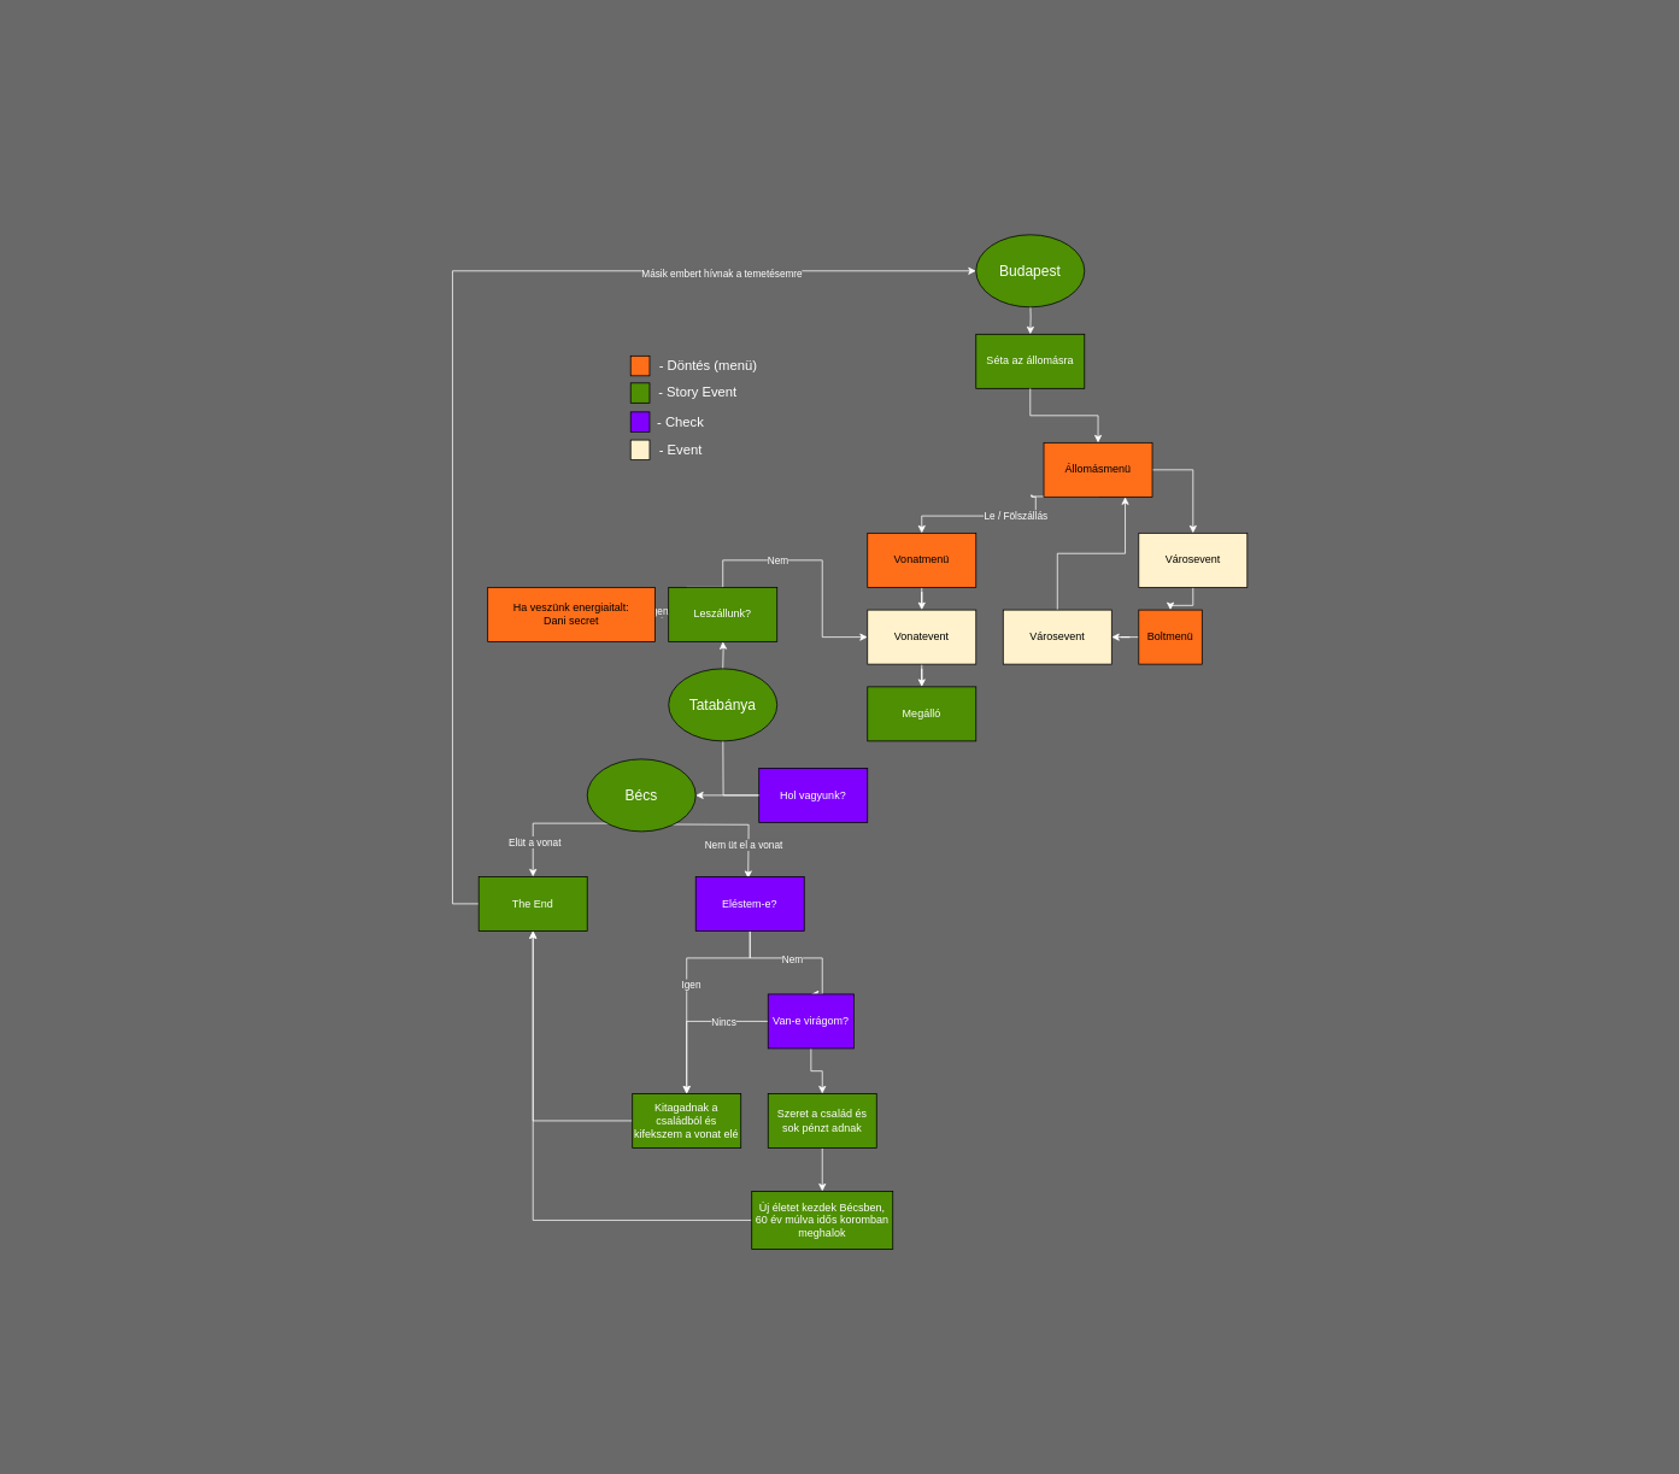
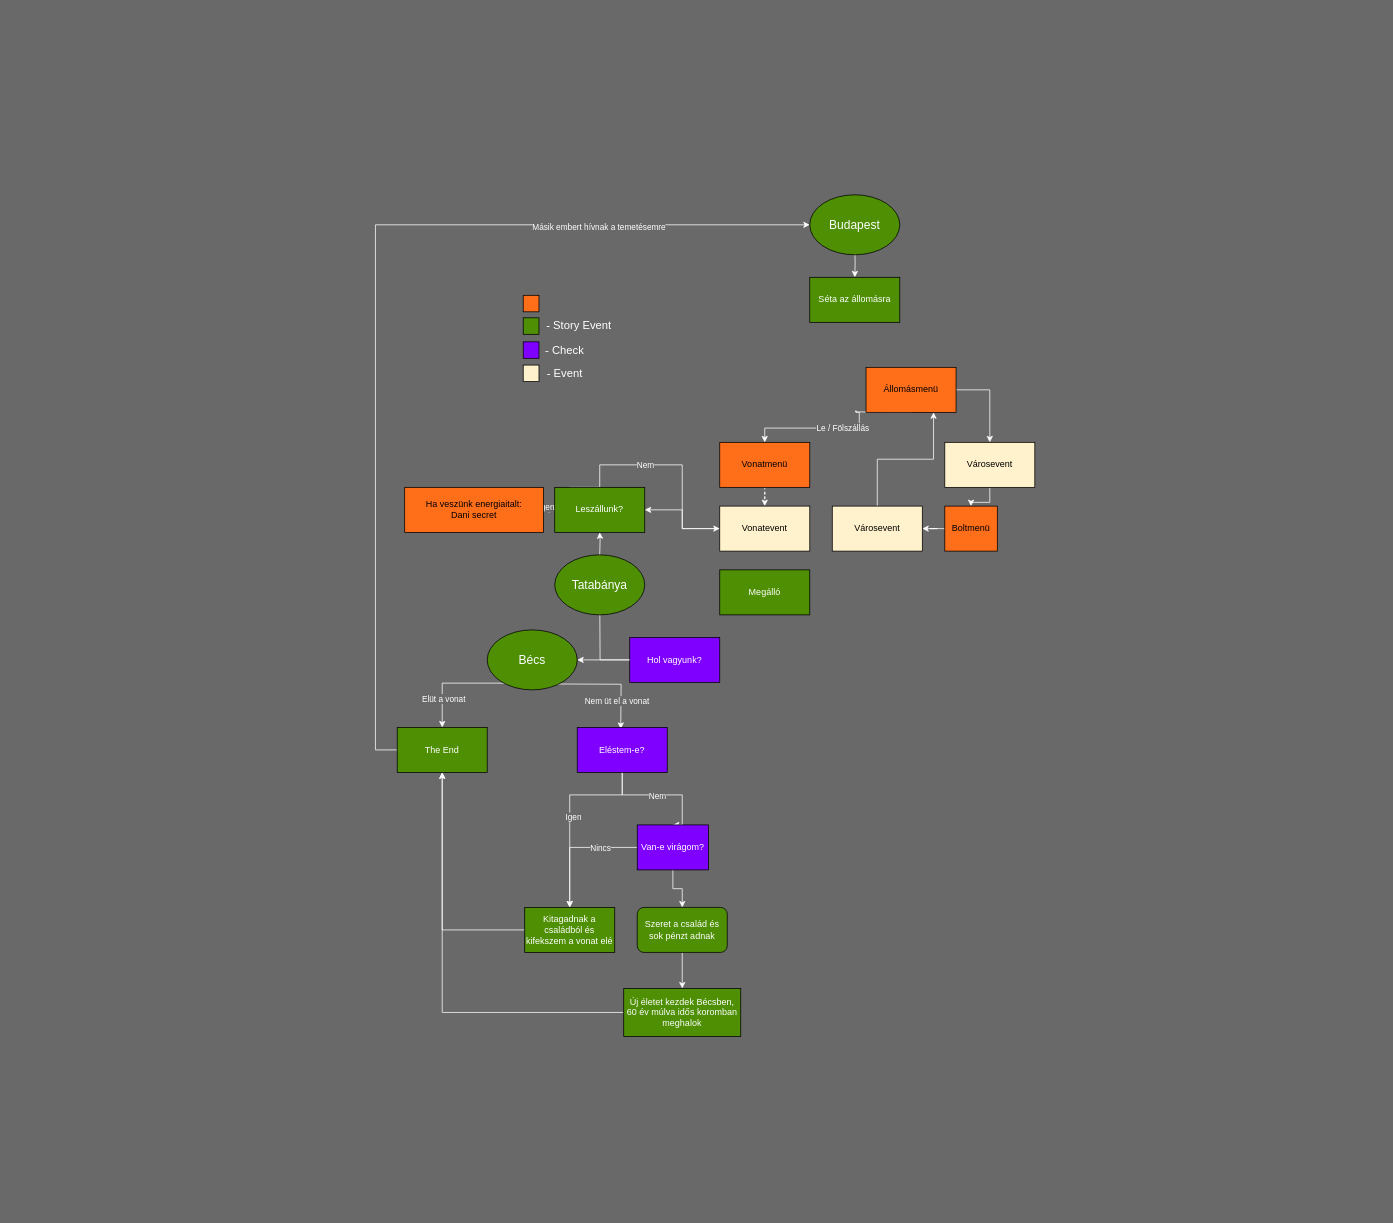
  <mxCell id="0" />
  <mxCell id="1" parent="0" />
  <mxCell id="2" style="edgeStyle=orthogonalEdgeStyle;rounded=0;orthogonalLoop=1;jettySize=auto;html=1;exitX=0.5;exitY=1;exitDx=0;exitDy=0;entryX=0.5;entryY=0;entryDx=0;entryDy=0;strokeColor=#FFFFFF;fontStyle=0" parent="1" target="3" edge="1"><mxGeometry relative="1" as="geometry"><mxPoint x="1139" y="329" as="sourcePoint" /></mxGeometry></mxCell>
  <mxCell id="3" value="Séta az állomásra" style="rounded=0;whiteSpace=wrap;html=1;fillColor=#4E8F04;fontColor=#FFFFFF;fontStyle=0" parent="1" vertex="1"><mxGeometry x="1079" y="369" width="120" height="60" as="geometry" /></mxCell>
- <mxCell id="4" style="edgeStyle=orthogonalEdgeStyle;rounded=0;orthogonalLoop=1;jettySize=auto;html=1;exitX=0.5;exitY=1;exitDx=0;exitDy=0;entryX=0.5;entryY=0;entryDx=0;entryDy=0;strokeColor=#FFFFFF;fontStyle=0" parent="1" source="3" target="11" edge="1"><mxGeometry relative="1" as="geometry"><mxPoint x="1274" y="509" as="sourcePoint" /></mxGeometry></mxCell>
- <mxCell id="5" value="" style="edgeStyle=orthogonalEdgeStyle;rounded=0;orthogonalLoop=1;jettySize=auto;html=1;strokeColor=#FFFFFF;fontStyle=0" parent="1" source="6" target="13" edge="1"><mxGeometry relative="1" as="geometry" /></mxCell>
+ <mxCell id="5" value="" style="edgeStyle=orthogonalEdgeStyle;rounded=0;orthogonalLoop=1;jettySize=auto;html=1;strokeColor=#FFFFFF;fontStyle=0;dashed=1;" parent="1" source="6" target="13" edge="1"><mxGeometry relative="1" as="geometry" /></mxCell>
  <mxCell id="6" value="Vonatmenü" style="rounded=0;whiteSpace=wrap;html=1;fillColor=#FF6E19;fontStyle=0" parent="1" vertex="1"><mxGeometry x="959" y="589" width="120" height="60" as="geometry" /></mxCell>
  <mxCell id="7" value="Megálló" style="rounded=0;whiteSpace=wrap;html=1;fillColor=#4E8F04;fontColor=#FFFFFF;fontStyle=0" parent="1" vertex="1"><mxGeometry x="959" y="759" width="120" height="60" as="geometry" /></mxCell>
  <mxCell id="8" style="edgeStyle=orthogonalEdgeStyle;rounded=0;orthogonalLoop=1;jettySize=auto;html=1;entryX=0.5;entryY=0;entryDx=0;entryDy=0;strokeColor=#FFFFFF;exitX=0.511;exitY=0.992;exitDx=0;exitDy=0;exitPerimeter=0;fontStyle=0" parent="1" source="11" target="6" edge="1"><mxGeometry relative="1" as="geometry"><mxPoint x="1140" y="566" as="sourcePoint" /><Array as="points"><mxPoint x="1140" y="547" /><mxPoint x="1141" y="547" /><mxPoint x="1141" y="549" /><mxPoint x="1145" y="549" /><mxPoint x="1145" y="570" /><mxPoint x="1019" y="570" /></Array></mxGeometry></mxCell>
  <mxCell id="9" value="Le / Fölszállás" style="edgeLabel;html=1;align=center;verticalAlign=middle;resizable=0;points=[];labelBackgroundColor=#696969;fontColor=#FFFFFF;fontStyle=0" parent="8" vertex="1" connectable="0"><mxGeometry x="0.013" y="-1" relative="1" as="geometry"><mxPoint as="offset" /></mxGeometry></mxCell>
  <mxCell id="10" style="edgeStyle=orthogonalEdgeStyle;rounded=0;orthogonalLoop=1;jettySize=auto;html=1;entryX=0.5;entryY=0;entryDx=0;entryDy=0;exitX=1;exitY=0.5;exitDx=0;exitDy=0;strokeColor=#FFFFFF;fontStyle=0" parent="1" source="11" target="15" edge="1"><mxGeometry relative="1" as="geometry"><mxPoint x="1249" y="519" as="sourcePoint" /></mxGeometry></mxCell>
  <mxCell id="11" value="Állomásmenü" style="rounded=0;whiteSpace=wrap;html=1;fillColor=#FF6E19;fontStyle=0" parent="1" vertex="1"><mxGeometry x="1154" y="489" width="120" height="60" as="geometry" /></mxCell>
- <mxCell id="12" value="" style="edgeStyle=orthogonalEdgeStyle;rounded=0;orthogonalLoop=1;jettySize=auto;html=1;strokeColor=#FFFFFF;fontStyle=0" parent="1" source="13" target="7" edge="1"><mxGeometry relative="1" as="geometry" /></mxCell>
+ <mxCell id="12" value="" style="edgeStyle=orthogonalEdgeStyle;rounded=0;orthogonalLoop=1;jettySize=auto;html=1;strokeColor=#FFFFFF;fontStyle=0;" parent="1" source="13" target="50" edge="1"><mxGeometry relative="1" as="geometry" /></mxCell>
  <mxCell id="13" value="Vonatevent" style="rounded=0;whiteSpace=wrap;html=1;fillColor=#FFF2CC;fontStyle=0" parent="1" vertex="1"><mxGeometry x="959" y="674" width="120" height="60" as="geometry" /></mxCell>
  <mxCell id="14" value="" style="edgeStyle=orthogonalEdgeStyle;rounded=0;orthogonalLoop=1;jettySize=auto;html=1;strokeColor=#FFFFFF;fontStyle=0" parent="1" source="15" target="19" edge="1"><mxGeometry relative="1" as="geometry" /></mxCell>
  <mxCell id="15" value="Városevent" style="rounded=0;whiteSpace=wrap;html=1;fillColor=#FFF2CC;fontStyle=0" parent="1" vertex="1"><mxGeometry x="1259" y="589" width="120" height="60" as="geometry" /></mxCell>
  <mxCell id="16" value="" style="edgeStyle=orthogonalEdgeStyle;rounded=0;orthogonalLoop=1;jettySize=auto;html=1;strokeColor=#FFFFFF;fontStyle=0" parent="1" source="17" edge="1"><mxGeometry relative="1" as="geometry"><mxPoint x="799" y="799" as="targetPoint" /></mxGeometry></mxCell>
  <mxCell id="17" value="Hol vagyunk?" style="rounded=0;whiteSpace=wrap;html=1;fillColor=#7F00FF;fontColor=#FFFFFF;fontStyle=0" parent="1" vertex="1"><mxGeometry x="839" y="849" width="120" height="60" as="geometry" /></mxCell>
  <mxCell id="18" value="" style="edgeStyle=orthogonalEdgeStyle;rounded=0;orthogonalLoop=1;jettySize=auto;html=1;strokeColor=#FFFFFF;fontStyle=0" parent="1" source="19" target="44" edge="1"><mxGeometry relative="1" as="geometry" /></mxCell>
  <mxCell id="19" value="Boltmenü" style="rounded=0;whiteSpace=wrap;html=1;fillColor=#FF6E19;fontStyle=0" parent="1" vertex="1"><mxGeometry x="1259" y="674" width="70" height="60" as="geometry" /></mxCell>
  <mxCell id="20" style="edgeStyle=orthogonalEdgeStyle;rounded=0;orthogonalLoop=1;jettySize=auto;html=1;entryX=0.5;entryY=0;entryDx=0;entryDy=0;strokeColor=#FFFFFF;fontStyle=0" parent="1" target="27" edge="1"><mxGeometry relative="1" as="geometry"><mxPoint x="709" y="909" as="sourcePoint" /><Array as="points"><mxPoint x="709" y="910" /><mxPoint x="589" y="910" /></Array></mxGeometry></mxCell>
  <mxCell id="21" value="Elüt a vonat" style="edgeLabel;html=1;align=center;verticalAlign=middle;resizable=0;points=[];fontColor=#FFFFFF;labelBackgroundColor=#696969;fontStyle=0" parent="20" vertex="1" connectable="0"><mxGeometry x="-0.067" y="1" relative="1" as="geometry"><mxPoint x="-36" y="19" as="offset" /></mxGeometry></mxCell>
  <mxCell id="22" style="edgeStyle=orthogonalEdgeStyle;rounded=0;orthogonalLoop=1;jettySize=auto;html=1;strokeColor=#FFFFFF;fontStyle=0" parent="1" edge="1"><mxGeometry relative="1" as="geometry"><mxPoint x="707" y="911" as="sourcePoint" /><mxPoint x="827" y="971" as="targetPoint" /></mxGeometry></mxCell>
  <mxCell id="23" value="Nem üt el a vonat" style="edgeLabel;html=1;align=center;verticalAlign=middle;resizable=0;points=[];fontColor=#FFFFFF;labelBackgroundColor=#696969;fontStyle=0" parent="22" vertex="1" connectable="0"><mxGeometry x="-0.056" y="-2" relative="1" as="geometry"><mxPoint x="30" y="20" as="offset" /></mxGeometry></mxCell>
  <mxCell id="24" value="" style="endArrow=classic;html=1;rounded=0;exitX=0;exitY=0.5;exitDx=0;exitDy=0;entryX=1;entryY=0.5;entryDx=0;entryDy=0;strokeColor=#FFFFFF;fontStyle=0" parent="1" source="17" edge="1"><mxGeometry relative="1" as="geometry"><mxPoint x="1249" y="909" as="sourcePoint" /><mxPoint x="769" y="879" as="targetPoint" /></mxGeometry></mxCell>
  <mxCell id="25" style="edgeStyle=orthogonalEdgeStyle;rounded=0;orthogonalLoop=1;jettySize=auto;html=1;entryX=0;entryY=0.5;entryDx=0;entryDy=0;strokeColor=#FFFFFF;fontStyle=0" parent="1" source="27" edge="1"><mxGeometry relative="1" as="geometry"><mxPoint x="1079" y="299" as="targetPoint" /><Array as="points"><mxPoint x="500" y="999" /><mxPoint x="500" y="299" /></Array></mxGeometry></mxCell>
  <mxCell id="26" value="Másik embert hívnak a temetésemre" style="edgeLabel;html=1;align=center;verticalAlign=middle;resizable=0;points=[];fontColor=#FFFFFF;labelBackgroundColor=#696969;fontStyle=0" parent="25" vertex="1" connectable="0"><mxGeometry x="0.569" y="-2" relative="1" as="geometry"><mxPoint as="offset" /></mxGeometry></mxCell>
  <mxCell id="27" value="The End" style="rounded=0;whiteSpace=wrap;html=1;fillColor=#4E8F04;fontColor=#FFFFFF;fontStyle=0" parent="1" vertex="1"><mxGeometry x="529" y="969" width="120" height="60" as="geometry" /></mxCell>
  <mxCell id="28" style="edgeStyle=orthogonalEdgeStyle;rounded=0;orthogonalLoop=1;jettySize=auto;html=1;entryX=0.5;entryY=0;entryDx=0;entryDy=0;strokeColor=#FFFFFF;fontStyle=0" parent="1" source="32" target="38" edge="1"><mxGeometry relative="1" as="geometry"><mxPoint x="759" y="1099" as="targetPoint" /><Array as="points"><mxPoint x="829" y="1059" /><mxPoint x="759" y="1059" /></Array></mxGeometry></mxCell>
  <mxCell id="29" value="Igen" style="edgeLabel;html=1;align=center;verticalAlign=middle;resizable=0;points=[];fontColor=#FFFFFF;labelBackgroundColor=#696969;fontStyle=0" parent="28" vertex="1" connectable="0"><mxGeometry x="0.029" y="4" relative="1" as="geometry"><mxPoint as="offset" /></mxGeometry></mxCell>
  <mxCell id="30" style="edgeStyle=orthogonalEdgeStyle;rounded=0;orthogonalLoop=1;jettySize=auto;html=1;entryX=0.5;entryY=0;entryDx=0;entryDy=0;strokeColor=#FFFFFF;fontStyle=0" parent="1" source="32" target="36" edge="1"><mxGeometry relative="1" as="geometry"><mxPoint x="889" y="1099" as="targetPoint" /><Array as="points"><mxPoint x="829" y="1059" /><mxPoint x="909" y="1059" /></Array></mxGeometry></mxCell>
  <mxCell id="31" value="Nem" style="edgeLabel;html=1;align=center;verticalAlign=middle;resizable=0;points=[];fontColor=#FFFFFF;labelBackgroundColor=#696969;fontStyle=0" parent="30" vertex="1" connectable="0"><mxGeometry x="-0.067" y="-1" relative="1" as="geometry"><mxPoint as="offset" /></mxGeometry></mxCell>
  <mxCell id="32" value="Eléstem-e?" style="rounded=0;whiteSpace=wrap;html=1;fillColor=#7F00FF;fontColor=#FFFFFF;fontStyle=0" parent="1" vertex="1"><mxGeometry x="769" y="969" width="120" height="60" as="geometry" /></mxCell>
  <mxCell id="33" value="" style="edgeStyle=orthogonalEdgeStyle;rounded=0;orthogonalLoop=1;jettySize=auto;html=1;strokeColor=#FFFFFF;fontStyle=0" parent="1" source="36" target="40" edge="1"><mxGeometry relative="1" as="geometry" /></mxCell>
  <mxCell id="34" style="edgeStyle=orthogonalEdgeStyle;rounded=0;orthogonalLoop=1;jettySize=auto;html=1;entryX=0.5;entryY=0;entryDx=0;entryDy=0;strokeColor=#FFFFFF;fontStyle=0" parent="1" source="36" target="38" edge="1"><mxGeometry relative="1" as="geometry"><mxPoint x="759" y="1184" as="targetPoint" /><Array as="points"><mxPoint x="759" y="1129" /></Array></mxGeometry></mxCell>
  <mxCell id="35" value="Nincs" style="edgeLabel;html=1;align=center;verticalAlign=middle;resizable=0;points=[];fontColor=#FFFFFF;labelBackgroundColor=#696969;fontStyle=0" parent="34" vertex="1" connectable="0"><mxGeometry x="0.188" y="1" relative="1" as="geometry"><mxPoint x="39" y="-11" as="offset" /></mxGeometry></mxCell>
  <mxCell id="36" value="Van-e virágom?" style="rounded=0;whiteSpace=wrap;html=1;fillColor=#7F00FF;fontColor=#FFFFFF;fontStyle=0" parent="1" vertex="1"><mxGeometry x="849" y="1099" width="95" height="60" as="geometry" /></mxCell>
  <mxCell id="37" style="edgeStyle=orthogonalEdgeStyle;rounded=0;orthogonalLoop=1;jettySize=auto;html=1;entryX=0.5;entryY=1;entryDx=0;entryDy=0;strokeColor=#FFFFFF;fontStyle=0" parent="1" source="38" target="27" edge="1"><mxGeometry relative="1" as="geometry" /></mxCell>
  <mxCell id="38" value="Kitagadnak a családból és kifekszem a vonat elé" style="rounded=0;whiteSpace=wrap;html=1;fillColor=#4E8F04;fontColor=#FFFFFF;fontStyle=0" parent="1" vertex="1"><mxGeometry x="699" y="1209" width="120" height="60" as="geometry" /></mxCell>
  <mxCell id="39" value="" style="edgeStyle=orthogonalEdgeStyle;rounded=0;orthogonalLoop=1;jettySize=auto;html=1;strokeColor=#FFFFFF;fontStyle=0" parent="1" source="40" target="42" edge="1"><mxGeometry relative="1" as="geometry" /></mxCell>
- <mxCell id="40" value="Szeret a család és sok pénzt adnak" style="rounded=0;whiteSpace=wrap;html=1;fillColor=#4E8F04;fontColor=#FFFFFF;fontStyle=0" parent="1" vertex="1"><mxGeometry x="849" y="1209" width="120" height="60" as="geometry" /></mxCell>
+ <mxCell id="40" value="Szeret a család és sok pénzt adnak" style="whiteSpace=wrap;html=1;fillColor=#4E8F04;fontColor=#FFFFFF;fontStyle=0;rounded=1;" parent="1" vertex="1"><mxGeometry x="849" y="1209" width="120" height="60" as="geometry" /></mxCell>
  <mxCell id="41" style="edgeStyle=orthogonalEdgeStyle;rounded=0;orthogonalLoop=1;jettySize=auto;html=1;entryX=0.5;entryY=1;entryDx=0;entryDy=0;strokeColor=#FFFFFF;fontStyle=0" parent="1" source="42" target="27" edge="1"><mxGeometry relative="1" as="geometry"><mxPoint x="589" y="1039" as="targetPoint" /></mxGeometry></mxCell>
  <mxCell id="42" value="Új életet kezdek Bécsben, 60 év múlva idős koromban meghalok" style="whiteSpace=wrap;html=1;rounded=0;fillColor=#4E8F04;fontColor=#FFFFFF;gradientColor=none;fontStyle=0" parent="1" vertex="1"><mxGeometry x="831" y="1317" width="156" height="64" as="geometry" /></mxCell>
  <mxCell id="43" style="edgeStyle=orthogonalEdgeStyle;rounded=0;orthogonalLoop=1;jettySize=auto;html=1;entryX=0.75;entryY=1;entryDx=0;entryDy=0;strokeColor=#FFFFFF;fontStyle=0" parent="1" source="44" target="11" edge="1"><mxGeometry relative="1" as="geometry" /></mxCell>
  <mxCell id="44" value="Városevent" style="rounded=0;whiteSpace=wrap;html=1;fillColor=#FFF2CC;fontStyle=0" parent="1" vertex="1"><mxGeometry x="1109" y="674" width="120" height="60" as="geometry" /></mxCell>
  <mxCell id="45" value="" style="edgeStyle=orthogonalEdgeStyle;rounded=0;orthogonalLoop=1;jettySize=auto;html=1;strokeColor=#FFFFFF;fontStyle=0" parent="1" target="50" edge="1"><mxGeometry relative="1" as="geometry"><mxPoint x="799" y="739" as="sourcePoint" /></mxGeometry></mxCell>
  <mxCell id="46" style="edgeStyle=orthogonalEdgeStyle;rounded=0;orthogonalLoop=1;jettySize=auto;html=1;entryX=0;entryY=0.5;entryDx=0;entryDy=0;strokeColor=#FFFFFF;fontStyle=0" parent="1" target="13" edge="1"><mxGeometry relative="1" as="geometry"><mxPoint x="919" y="699" as="targetPoint" /><mxPoint x="759" y="649" as="sourcePoint" /><Array as="points"><mxPoint x="799" y="649" /><mxPoint x="799" y="619" /><mxPoint x="909" y="619" /><mxPoint x="909" y="704" /></Array></mxGeometry></mxCell>
  <mxCell id="47" value="Nem" style="edgeLabel;html=1;align=center;verticalAlign=middle;resizable=0;points=[];labelBackgroundColor=#696969;fontColor=#FFFFFF;fontStyle=0" parent="46" vertex="1" connectable="0"><mxGeometry x="0.147" y="-5" relative="1" as="geometry"><mxPoint x="-45" y="-1" as="offset" /></mxGeometry></mxCell>
  <mxCell id="48" value="" style="edgeStyle=orthogonalEdgeStyle;rounded=0;orthogonalLoop=1;jettySize=auto;html=1;strokeColor=#FFFFFF;fontStyle=0" parent="1" source="50" target="51" edge="1"><mxGeometry relative="1" as="geometry" /></mxCell>
  <mxCell id="49" value="Igen" style="edgeLabel;html=1;align=center;verticalAlign=middle;resizable=0;points=[];endArrow=classic;rounded=0;strokeColor=none;fontColor=#FFFFFF;labelBackgroundColor=#696969;fontStyle=0" parent="48" vertex="1" connectable="0"><mxGeometry x="-0.067" y="2" relative="1" as="geometry"><mxPoint x="-2" y="-2" as="offset" /></mxGeometry></mxCell>
  <mxCell id="50" value="Leszállunk?" style="whiteSpace=wrap;html=1;rounded=0;fillColor=#4e8f04;fontColor=#FFFFFF;fontStyle=0;" parent="1" vertex="1"><mxGeometry x="739" y="649" width="120" height="60" as="geometry" /></mxCell>
  <mxCell id="51" value="Ha veszünk energiaitalt:&lt;br&gt;Dani secret" style="rounded=0;whiteSpace=wrap;html=1;fillColor=#FF6E19;fontStyle=0" parent="1" vertex="1"><mxGeometry x="539" y="649" width="185" height="60" as="geometry" /></mxCell>
  <mxCell id="52" value="Budapest" style="ellipse;whiteSpace=wrap;html=1;fontSize=16;fillColor=#4E8F04;fontColor=#FFFFFF;fontStyle=0" parent="1" vertex="1"><mxGeometry x="1079" y="259" width="120" height="80" as="geometry" /></mxCell>
  <mxCell id="53" value="Tatabánya" style="ellipse;whiteSpace=wrap;html=1;fontSize=16;fillColor=#4E8F04;fontColor=#FFFFFF;fontStyle=0" parent="1" vertex="1"><mxGeometry x="739" y="739" width="120" height="80" as="geometry" /></mxCell>
  <mxCell id="54" value="Bécs" style="ellipse;whiteSpace=wrap;html=1;fontSize=16;fillColor=#4E8F04;fontColor=#FFFFFF;fontStyle=0" parent="1" vertex="1"><mxGeometry x="649" y="839" width="120" height="80" as="geometry" /></mxCell>
  <mxCell id="55" value="" style="rounded=0;whiteSpace=wrap;html=1;fillColor=#FF6E19;fontStyle=0" parent="1" vertex="1"><mxGeometry x="697" y="393" width="21" height="22" as="geometry" /></mxCell>
  <mxCell id="56" value="" style="rounded=0;whiteSpace=wrap;html=1;fillColor=#4E8F04;fontStyle=0" parent="1" vertex="1"><mxGeometry x="697" y="423" width="21" height="22" as="geometry" /></mxCell>
  <mxCell id="57" value="" style="rounded=0;whiteSpace=wrap;html=1;fillColor=#7F00FF;fontStyle=0" parent="1" vertex="1"><mxGeometry x="697" y="455" width="21" height="22" as="geometry" /></mxCell>
- <mxCell id="58" value="&lt;font color=&quot;#ffffff&quot; style=&quot;font-size: 15px;&quot;&gt;- Döntés (menü)&lt;/font&gt;" style="text;html=1;strokeColor=none;fillColor=none;align=center;verticalAlign=middle;whiteSpace=wrap;rounded=0;fontSize=15;fontStyle=0" parent="1" vertex="1"><mxGeometry x="719" y="390" width="128" height="25" as="geometry" /></mxCell>
  <mxCell id="59" value="&lt;font color=&quot;#ffffff&quot; style=&quot;font-size: 15px;&quot;&gt;- Story Event&lt;/font&gt;" style="text;html=1;strokeColor=none;fillColor=none;align=center;verticalAlign=middle;whiteSpace=wrap;rounded=0;fontSize=15;fontStyle=0" parent="1" vertex="1"><mxGeometry x="687" y="420" width="169" height="25" as="geometry" /></mxCell>
  <mxCell id="60" value="&lt;font color=&quot;#ffffff&quot; style=&quot;font-size: 15px;&quot;&gt;- Check&lt;/font&gt;" style="text;html=1;strokeColor=none;fillColor=none;align=center;verticalAlign=middle;whiteSpace=wrap;rounded=0;fontSize=15;fontStyle=0" parent="1" vertex="1"><mxGeometry x="668" y="453.5" width="169" height="25" as="geometry" /></mxCell>
  <mxCell id="61" value="" style="rounded=0;whiteSpace=wrap;html=1;fillColor=#FFF2CC;fontStyle=0" parent="1" vertex="1"><mxGeometry x="697" y="486" width="21" height="22" as="geometry" /></mxCell>
  <mxCell id="62" value="&lt;font color=&quot;#ffffff&quot; style=&quot;font-size: 15px;&quot;&gt;- Event&lt;/font&gt;" style="text;html=1;strokeColor=none;fillColor=none;align=center;verticalAlign=middle;whiteSpace=wrap;rounded=0;fontSize=15;fontStyle=0" parent="1" vertex="1"><mxGeometry x="668" y="483" width="169" height="25" as="geometry" /></mxCell>
  <mxCell id="63" value="" style="rounded=0;whiteSpace=wrap;html=1;strokeColor=none;fillColor=none;fontSize=11;fontColor=#FFFFFF;gradientColor=none;labelBackgroundColor=#696969;fontStyle=0;" parent="1" vertex="1"><mxGeometry x="1715" y="734" width="120" height="60" as="geometry" /></mxCell>
  <mxCell id="64" value="" style="rounded=0;whiteSpace=wrap;html=1;strokeColor=none;fillColor=none;fontSize=11;fontColor=#FFFFFF;gradientColor=none;labelBackgroundColor=#696969;fontStyle=0;" parent="1" vertex="1"><mxGeometry x="871" y="1548" width="120" height="60" as="geometry" /></mxCell>
  <mxCell id="65" value="" style="rounded=0;whiteSpace=wrap;html=1;strokeColor=none;fillColor=none;fontSize=11;fontColor=#FFFFFF;gradientColor=none;labelBackgroundColor=#696969;fontStyle=0;" parent="1" vertex="1"><mxGeometry x="20" y="739" width="120" height="60" as="geometry" /></mxCell>
  <mxCell id="66" value="" style="rounded=0;whiteSpace=wrap;html=1;strokeColor=none;fillColor=none;fontSize=11;fontColor=#FFFFFF;gradientColor=none;labelBackgroundColor=#696969;fontStyle=0;" parent="1" vertex="1"><mxGeometry x="777" y="20" width="120" height="60" as="geometry" /></mxCell>
